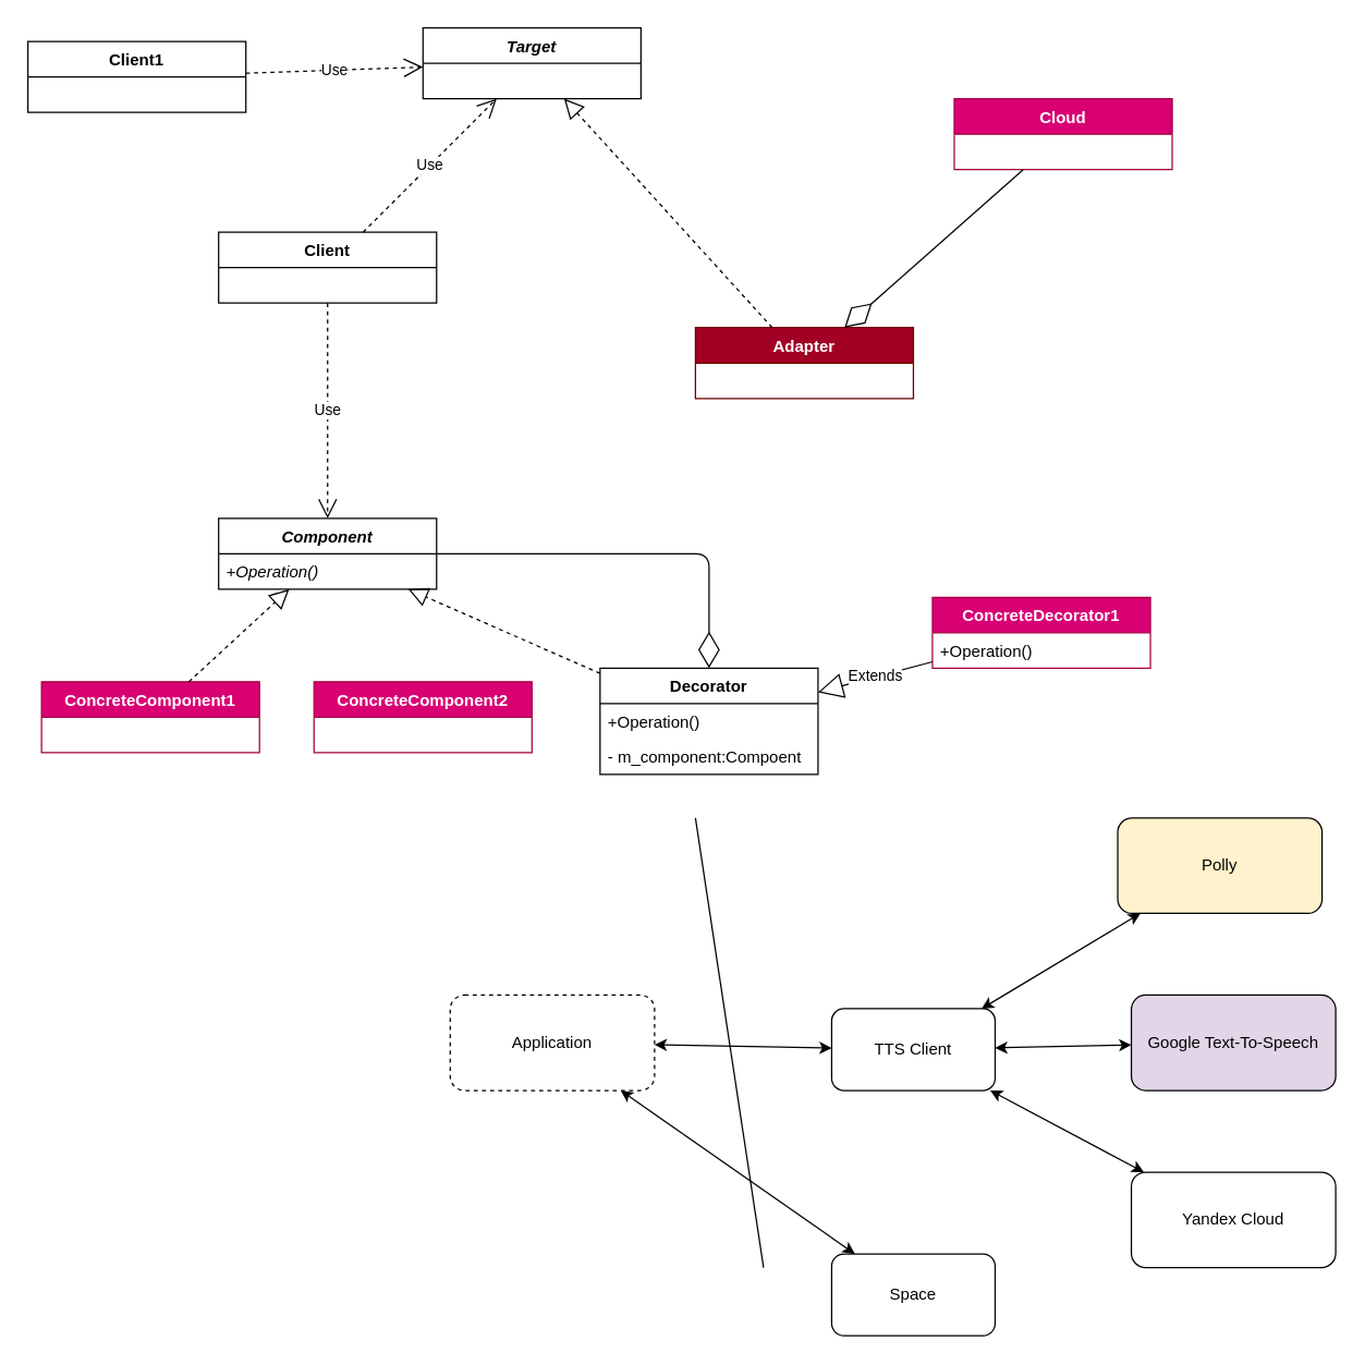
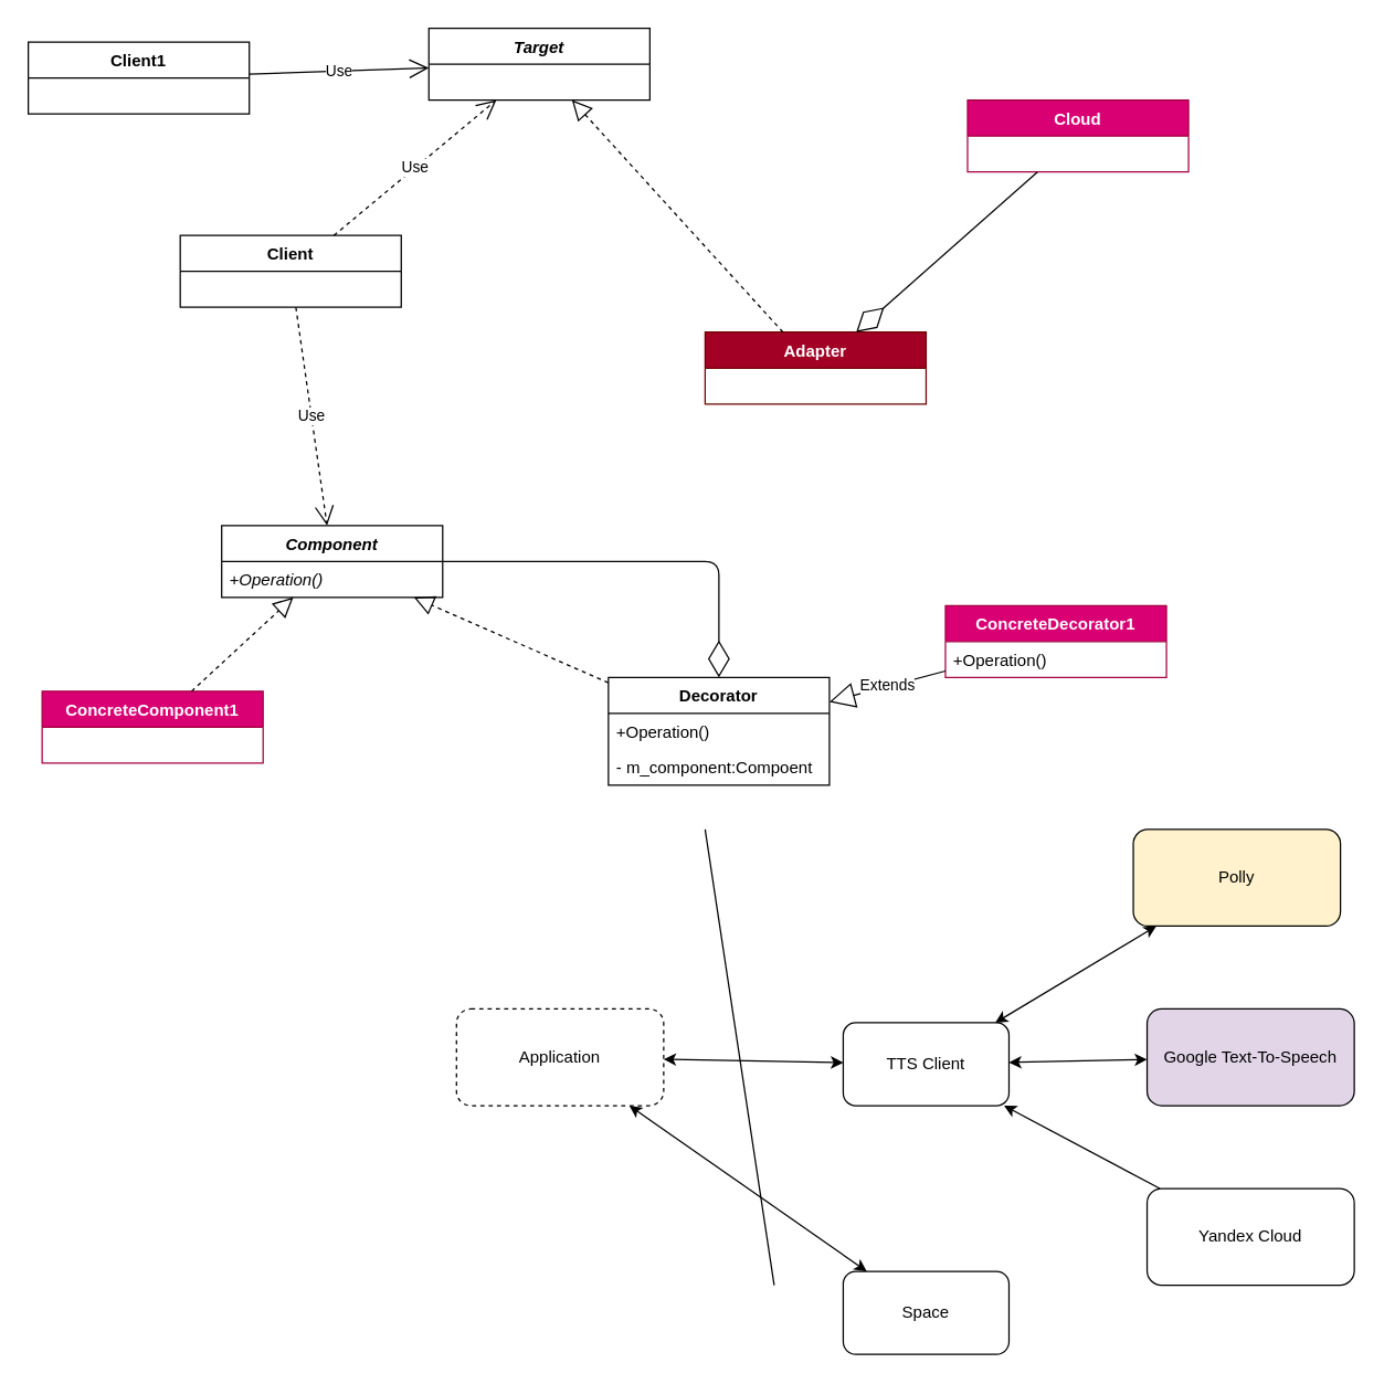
  <mxCell id="0" />
  <mxCell id="1" parent="0" />
  <mxCell id="2" value="Application" style="rounded=1;whiteSpace=wrap;html=1;dashed=1;" vertex="1" parent="1"><mxGeometry x="330" y="730" width="150" height="70" as="geometry" /></mxCell>
  <mxCell id="3" value="Google Text-To-Speech" style="rounded=1;whiteSpace=wrap;html=1;fillColor=#e1d5e7;" vertex="1" parent="1"><mxGeometry x="830" y="730" width="150" height="70" as="geometry" /></mxCell>
  <mxCell id="4" value="Polly" style="rounded=1;whiteSpace=wrap;html=1;fillColor=#fff2cc;" vertex="1" parent="1"><mxGeometry x="820" y="600" width="150" height="70" as="geometry" /></mxCell>
  <mxCell id="5" value="Yandex Cloud" style="rounded=1;whiteSpace=wrap;html=1;" vertex="1" parent="1"><mxGeometry x="830" y="860" width="150" height="70" as="geometry" /></mxCell>
  <mxCell id="6" value="" style="endArrow=classic;startArrow=classic;html=1;" edge="1" parent="1" source="9" target="3"><mxGeometry width="50" height="50" relative="1" as="geometry"><mxPoint x="530" y="720" as="sourcePoint" /><mxPoint x="580" y="670" as="targetPoint" /></mxGeometry></mxCell>
  <mxCell id="7" value="" style="endArrow=classic;startArrow=classic;html=1;" edge="1" parent="1" source="9" target="4"><mxGeometry width="50" height="50" relative="1" as="geometry"><mxPoint x="530" y="720" as="sourcePoint" /><mxPoint x="580" y="670" as="targetPoint" /></mxGeometry></mxCell>
  <mxCell id="8" value="" style="endArrow=classic;startArrow=classic;html=1;" edge="1" parent="1" source="2" target="9"><mxGeometry width="50" height="50" relative="1" as="geometry"><mxPoint x="530" y="720" as="sourcePoint" /><mxPoint x="580" y="670" as="targetPoint" /></mxGeometry></mxCell>
  <mxCell id="9" value="TTS Client" style="rounded=1;whiteSpace=wrap;html=1;" vertex="1" parent="1"><mxGeometry x="610" y="740" width="120" height="60" as="geometry" /></mxCell>
- <mxCell id="10" value="" style="endArrow=classic;startArrow=classic;html=1;" edge="1" parent="1" source="9" target="5"><mxGeometry width="50" height="50" relative="1" as="geometry"><mxPoint x="530" y="720" as="sourcePoint" /><mxPoint x="580" y="670" as="targetPoint" /></mxGeometry></mxCell>
+ <mxCell id="10" value="" style="endArrow=none;startArrow=classic;html=1;" edge="1" parent="1" source="9" target="5"><mxGeometry width="50" height="50" relative="1" as="geometry"><mxPoint x="530" y="720" as="sourcePoint" /><mxPoint x="580" y="670" as="targetPoint" /></mxGeometry></mxCell>
  <mxCell id="11" value="" style="endArrow=none;html=1;" edge="1" parent="1"><mxGeometry width="50" height="50" relative="1" as="geometry"><mxPoint x="560" y="930" as="sourcePoint" /><mxPoint x="510" y="600" as="targetPoint" /></mxGeometry></mxCell>
  <mxCell id="12" value="Space" style="rounded=1;whiteSpace=wrap;html=1;" vertex="1" parent="1"><mxGeometry x="610" y="920" width="120" height="60" as="geometry" /></mxCell>
  <mxCell id="13" value="" style="endArrow=classic;startArrow=classic;html=1;" edge="1" parent="1" source="2" target="12"><mxGeometry width="50" height="50" relative="1" as="geometry"><mxPoint x="530" y="720" as="sourcePoint" /><mxPoint x="580" y="670" as="targetPoint" /></mxGeometry></mxCell>
- <mxCell id="14" value="Client" style="swimlane;fontStyle=1;align=center;verticalAlign=top;childLayout=stackLayout;horizontal=1;startSize=26;horizontalStack=0;resizeParent=1;resizeParentMax=0;resizeLast=0;collapsible=1;marginBottom=0;" vertex="1" parent="1"><mxGeometry x="160" y="170" width="160" height="52" as="geometry" /></mxCell>
+ <mxCell id="14" value="Client" style="swimlane;fontStyle=1;align=center;verticalAlign=top;childLayout=stackLayout;horizontal=1;startSize=26;horizontalStack=0;resizeParent=1;resizeParentMax=0;resizeLast=0;collapsible=1;marginBottom=0;" vertex="1" parent="1"><mxGeometry x="130" y="170" width="160" height="52" as="geometry" /></mxCell>
  <mxCell id="15" value="Target" style="swimlane;fontStyle=3;align=center;verticalAlign=top;childLayout=stackLayout;horizontal=1;startSize=26;horizontalStack=0;resizeParent=1;resizeParentMax=0;resizeLast=0;collapsible=1;marginBottom=0;" vertex="1" parent="1"><mxGeometry x="310" y="20" width="160" height="52" as="geometry" /></mxCell>
  <mxCell id="16" value="Use" style="endArrow=open;endSize=12;dashed=1;html=1;" edge="1" parent="1" source="14" target="15"><mxGeometry width="160" relative="1" as="geometry"><mxPoint x="240" y="260" as="sourcePoint" /><mxPoint x="400" y="260" as="targetPoint" /></mxGeometry></mxCell>
  <mxCell id="17" value="Adapter" style="swimlane;fontStyle=1;align=center;verticalAlign=top;childLayout=stackLayout;horizontal=1;startSize=26;horizontalStack=0;resizeParent=1;resizeParentMax=0;resizeLast=0;collapsible=1;marginBottom=0;fillColor=#a20025;strokeColor=#6F0000;fontColor=#ffffff;" vertex="1" parent="1"><mxGeometry x="510" y="240" width="160" height="52" as="geometry" /></mxCell>
  <mxCell id="18" value="" style="endArrow=block;dashed=1;endFill=0;endSize=12;html=1;" edge="1" parent="1" source="17" target="15"><mxGeometry width="160" relative="1" as="geometry"><mxPoint x="420" y="260" as="sourcePoint" /><mxPoint x="580" y="260" as="targetPoint" /></mxGeometry></mxCell>
  <mxCell id="19" value="Cloud" style="swimlane;fontStyle=1;align=center;verticalAlign=top;childLayout=stackLayout;horizontal=1;startSize=26;horizontalStack=0;resizeParent=1;resizeParentMax=0;resizeLast=0;collapsible=1;marginBottom=0;fillColor=#d80073;strokeColor=#A50040;fontColor=#ffffff;" vertex="1" parent="1"><mxGeometry x="700" y="72" width="160" height="52" as="geometry" /></mxCell>
  <mxCell id="20" value="" style="endArrow=diamondThin;endFill=0;endSize=24;html=1;" edge="1" parent="1" source="19" target="17"><mxGeometry width="160" relative="1" as="geometry"><mxPoint x="440" y="410" as="sourcePoint" /><mxPoint x="600" y="410" as="targetPoint" /></mxGeometry></mxCell>
  <mxCell id="21" value="Component" style="swimlane;fontStyle=3;align=center;verticalAlign=top;childLayout=stackLayout;horizontal=1;startSize=26;horizontalStack=0;resizeParent=1;resizeParentMax=0;resizeLast=0;collapsible=1;marginBottom=0;" vertex="1" parent="1"><mxGeometry x="160" width="160" height="52" as="geometry" y="380" /></mxCell>
  <mxCell id="22" value="+Operation()" style="text;strokeColor=none;fillColor=none;align=left;verticalAlign=top;spacingLeft=4;spacingRight=4;overflow=hidden;rotatable=0;points=[[0,0.5],[1,0.5]];portConstraint=eastwest;fontStyle=2" vertex="1" parent="21"><mxGeometry y="26" width="160" height="26" as="geometry" /></mxCell>
  <mxCell id="23" value="Use" style="endArrow=open;endSize=12;dashed=1;html=1;" edge="1" parent="1" source="14" target="21"><mxGeometry width="160" relative="1" as="geometry"><mxPoint x="240" y="260" as="sourcePoint" /><mxPoint x="400" y="260" as="targetPoint" /></mxGeometry></mxCell>
  <mxCell id="24" value="ConcreteComponent1" style="swimlane;fontStyle=1;align=center;verticalAlign=top;childLayout=stackLayout;horizontal=1;startSize=26;horizontalStack=0;resizeParent=1;resizeParentMax=0;resizeLast=0;collapsible=1;marginBottom=0;fillColor=#d80073;strokeColor=#A50040;fontColor=#ffffff;" vertex="1" parent="1"><mxGeometry x="30" y="500" width="160" height="52" as="geometry" /></mxCell>
- <mxCell id="25" value="ConcreteComponent2" style="swimlane;fontStyle=1;align=center;verticalAlign=top;childLayout=stackLayout;horizontal=1;startSize=26;horizontalStack=0;resizeParent=1;resizeParentMax=0;resizeLast=0;collapsible=1;marginBottom=0;fillColor=#d80073;strokeColor=#A50040;fontColor=#ffffff;" vertex="1" parent="1"><mxGeometry x="230" y="500" width="160" height="52" as="geometry" /></mxCell>
  <mxCell id="26" value="" style="endArrow=block;dashed=1;endFill=0;endSize=12;html=1;" edge="1" parent="1" source="24" target="21"><mxGeometry width="160" relative="1" as="geometry"><mxPoint x="70" y="460" as="sourcePoint" /><mxPoint x="230" y="460" as="targetPoint" /></mxGeometry></mxCell>
  <mxCell id="27" value="Decorator" style="swimlane;fontStyle=1;align=center;verticalAlign=top;childLayout=stackLayout;horizontal=1;startSize=26;horizontalStack=0;resizeParent=1;resizeParentMax=0;resizeLast=0;collapsible=1;marginBottom=0;" vertex="1" parent="1"><mxGeometry x="440" y="490" width="160" height="78" as="geometry" /></mxCell>
  <mxCell id="28" value="+Operation()" style="text;strokeColor=none;fillColor=none;align=left;verticalAlign=top;spacingLeft=4;spacingRight=4;overflow=hidden;rotatable=0;points=[[0,0.5],[1,0.5]];portConstraint=eastwest;fontStyle=0" vertex="1" parent="27"><mxGeometry y="26" width="160" height="26" as="geometry" /></mxCell>
  <mxCell id="29" value="- m_component:Compoent" style="text;strokeColor=none;fillColor=none;align=left;verticalAlign=top;spacingLeft=4;spacingRight=4;overflow=hidden;rotatable=0;points=[[0,0.5],[1,0.5]];portConstraint=eastwest;" vertex="1" parent="27"><mxGeometry y="52" width="160" height="26" as="geometry" /></mxCell>
  <mxCell id="30" value="" style="endArrow=block;dashed=1;endFill=0;endSize=12;html=1;" edge="1" parent="1" source="27" target="21"><mxGeometry width="160" relative="1" as="geometry"><mxPoint x="70" y="460" as="sourcePoint" /><mxPoint x="230" y="460" as="targetPoint" /></mxGeometry></mxCell>
  <mxCell id="31" value="" style="endArrow=diamondThin;endFill=0;endSize=24;html=1;edgeStyle=orthogonalEdgeStyle;" edge="1" parent="1" source="21" target="27"><mxGeometry width="160" relative="1" as="geometry"><mxPoint x="500" y="440" as="sourcePoint" /><mxPoint x="660" y="440" as="targetPoint" /></mxGeometry></mxCell>
  <mxCell id="32" value="ConcreteDecorator1" style="swimlane;fontStyle=1;align=center;verticalAlign=top;childLayout=stackLayout;horizontal=1;startSize=26;horizontalStack=0;resizeParent=1;resizeParentMax=0;resizeLast=0;collapsible=1;marginBottom=0;fillColor=#d80073;strokeColor=#A50040;fontColor=#ffffff;" vertex="1" parent="1"><mxGeometry x="684" y="438" width="160" height="52" as="geometry" /></mxCell>
  <mxCell id="33" value="+Operation()" style="text;strokeColor=none;fillColor=none;align=left;verticalAlign=top;spacingLeft=4;spacingRight=4;overflow=hidden;rotatable=0;points=[[0,0.5],[1,0.5]];portConstraint=eastwest;fontStyle=0" vertex="1" parent="32"><mxGeometry y="26" width="160" height="26" as="geometry" /></mxCell>
  <mxCell id="34" value="Extends" style="endArrow=block;endSize=16;endFill=0;html=1;" edge="1" parent="1" source="32" target="27"><mxGeometry width="160" relative="1" as="geometry"><mxPoint x="620" y="520" as="sourcePoint" /><mxPoint x="780" y="520" as="targetPoint" /></mxGeometry></mxCell>
  <mxCell id="35" value="Client1" style="swimlane;fontStyle=1;align=center;verticalAlign=top;childLayout=stackLayout;horizontal=1;startSize=26;horizontalStack=0;resizeParent=1;resizeParentMax=0;resizeLast=0;collapsible=1;marginBottom=0;" vertex="1" parent="1"><mxGeometry x="20" y="30" width="160" height="52" as="geometry" /></mxCell>
- <mxCell id="36" value="Use" style="endArrow=open;endSize=12;dashed=1;html=1;" edge="1" parent="1" source="35" target="15"><mxGeometry width="160" relative="1" as="geometry"><mxPoint x="240" y="260" as="sourcePoint" /><mxPoint x="400" y="260" as="targetPoint" /></mxGeometry></mxCell>
+ <mxCell id="36" value="Use" style="endArrow=open;endSize=12;dashed=0;html=1;" edge="1" parent="1" source="35" target="15"><mxGeometry width="160" relative="1" as="geometry"><mxPoint x="240" y="260" as="sourcePoint" /><mxPoint x="400" y="260" as="targetPoint" /></mxGeometry></mxCell>
